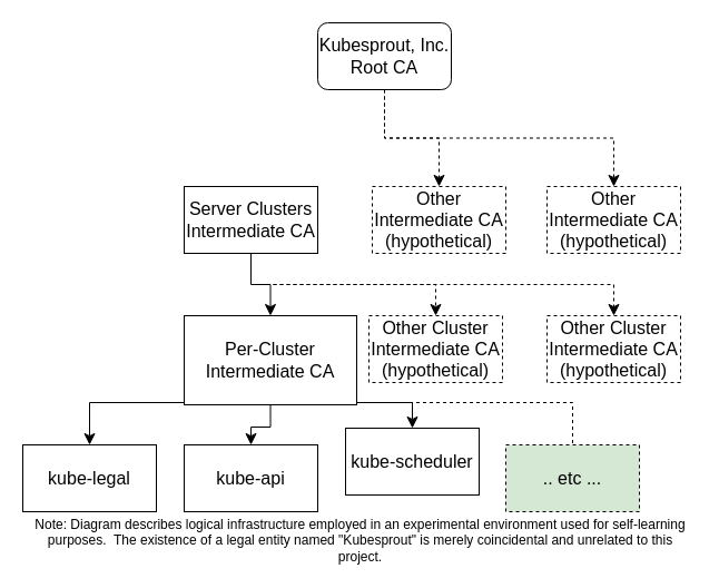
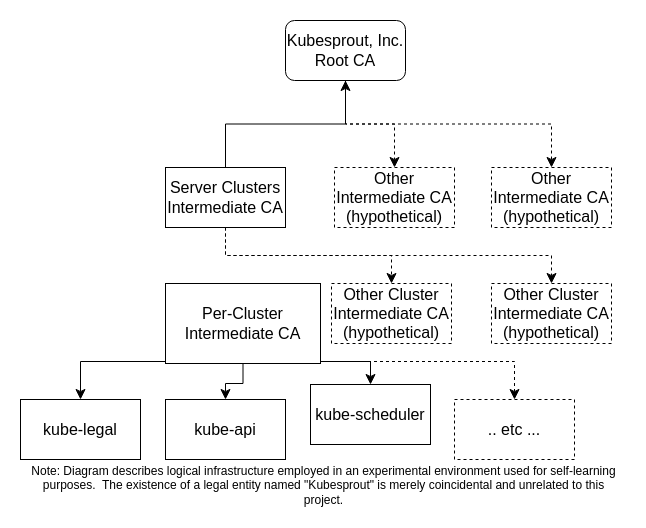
  <mxCell id="0" />
  <mxCell id="1" parent="0" />
  <mxCell id="2" style="edgeStyle=orthogonalEdgeStyle;rounded=0;orthogonalLoop=1;jettySize=auto;html=1;exitX=0.5;exitY=1;exitDx=0;exitDy=0;entryX=0.5;entryY=0;entryDx=0;entryDy=0;fontSize=12;startSize=8;endSize=8;dashed=1;" edge="1" parent="1" source="4" target="17"><mxGeometry relative="1" as="geometry" /></mxCell>
  <mxCell id="3" style="edgeStyle=orthogonalEdgeStyle;rounded=0;orthogonalLoop=1;jettySize=auto;html=1;exitX=0.5;exitY=1;exitDx=0;exitDy=0;entryX=0.5;entryY=0;entryDx=0;entryDy=0;fontSize=12;startSize=8;endSize=8;dashed=1;" edge="1" parent="1" source="4" target="18"><mxGeometry relative="1" as="geometry" /></mxCell>
  <mxCell id="4" value="Kubesprout, Inc.&lt;br&gt;Root CA" style="whiteSpace=wrap;html=1;fontSize=16;rounded=1;" vertex="1" parent="1"><mxGeometry x="285" y="20" width="120" height="60" as="geometry" /></mxCell>
- <mxCell id="5" value="" style="edgeStyle=orthogonalEdgeStyle;rounded=0;orthogonalLoop=1;jettySize=auto;html=1;fontSize=12;startSize=8;endSize=8;" edge="1" parent="1" source="8" target="13"><mxGeometry relative="1" as="geometry" /></mxCell>
+ <mxCell id="5" value="" style="edgeStyle=orthogonalEdgeStyle;rounded=0;orthogonalLoop=1;jettySize=auto;html=1;fontSize=12;startSize=8;endSize=8;" edge="1" parent="1" source="8" target="4"><mxGeometry relative="1" as="geometry" /></mxCell>
  <mxCell id="6" style="edgeStyle=orthogonalEdgeStyle;rounded=0;orthogonalLoop=1;jettySize=auto;html=1;exitX=0.5;exitY=1;exitDx=0;exitDy=0;entryX=0.5;entryY=0;entryDx=0;entryDy=0;fontSize=12;startSize=8;endSize=8;dashed=1;" edge="1" parent="1" source="8" target="19"><mxGeometry relative="1" as="geometry" /></mxCell>
  <mxCell id="7" style="edgeStyle=orthogonalEdgeStyle;rounded=0;orthogonalLoop=1;jettySize=auto;html=1;exitX=0.5;exitY=1;exitDx=0;exitDy=0;entryX=0.5;entryY=0;entryDx=0;entryDy=0;fontSize=12;startSize=8;endSize=8;dashed=1;" edge="1" parent="1" source="8" target="20"><mxGeometry relative="1" as="geometry" /></mxCell>
  <mxCell id="8" value="Server Clusters Intermediate CA" style="rounded=0;whiteSpace=wrap;html=1;fontSize=16;" vertex="1" parent="1"><mxGeometry x="165" y="167" width="120" height="60" as="geometry" /></mxCell>
  <mxCell id="9" value="" style="edgeStyle=orthogonalEdgeStyle;rounded=0;orthogonalLoop=1;jettySize=auto;html=1;fontSize=12;startSize=8;endSize=8;" edge="1" parent="1" source="13" target="14"><mxGeometry relative="1" as="geometry"><Array as="points"><mxPoint x="225" y="361" /><mxPoint x="80" y="361" /></Array></mxGeometry></mxCell>
  <mxCell id="10" value="" style="edgeStyle=orthogonalEdgeStyle;rounded=0;orthogonalLoop=1;jettySize=auto;html=1;fontSize=12;startSize=8;endSize=8;" edge="1" parent="1" source="13" target="15"><mxGeometry relative="1" as="geometry"><Array as="points"><mxPoint x="225" y="361" /><mxPoint x="370" y="361" /></Array></mxGeometry></mxCell>
  <mxCell id="11" value="" style="edgeStyle=orthogonalEdgeStyle;rounded=0;orthogonalLoop=1;jettySize=auto;html=1;fontSize=12;startSize=8;endSize=8;" edge="1" parent="1" source="13" target="16"><mxGeometry relative="1" as="geometry" /></mxCell>
- <mxCell id="12" style="edgeStyle=orthogonalEdgeStyle;rounded=0;orthogonalLoop=1;jettySize=auto;html=1;exitX=0.5;exitY=1;exitDx=0;exitDy=0;entryX=0.5;entryY=0;entryDx=0;entryDy=0;fontSize=12;startSize=8;endSize=8;dashed=1;endArrow=none;" edge="1" parent="1" source="13" target="21"><mxGeometry relative="1" as="geometry"><Array as="points"><mxPoint x="225" y="361" /><mxPoint x="514" y="361" /></Array></mxGeometry></mxCell>
+ <mxCell id="12" style="edgeStyle=orthogonalEdgeStyle;rounded=0;orthogonalLoop=1;jettySize=auto;html=1;exitX=0.5;exitY=1;exitDx=0;exitDy=0;entryX=0.5;entryY=0;entryDx=0;entryDy=0;fontSize=12;startSize=8;endSize=8;dashed=1;" edge="1" parent="1" source="13" target="21"><mxGeometry relative="1" as="geometry"><Array as="points"><mxPoint x="225" y="361" /><mxPoint x="514" y="361" /></Array></mxGeometry></mxCell>
  <mxCell id="13" value="Per-Cluster&lt;br&gt;Intermediate CA" style="whiteSpace=wrap;html=1;fontSize=16;rounded=0;" vertex="1" parent="1"><mxGeometry x="165" y="283" width="155" height="80" as="geometry" /></mxCell>
  <mxCell id="14" value="kube-legal" style="whiteSpace=wrap;html=1;fontSize=16;rounded=0;" vertex="1" parent="1"><mxGeometry x="20" y="399" width="120" height="60" as="geometry" /></mxCell>
  <mxCell id="15" value="kube-scheduler" style="whiteSpace=wrap;html=1;fontSize=16;rounded=0;" vertex="1" parent="1"><mxGeometry x="310" y="384" width="120" height="60" as="geometry" /></mxCell>
  <mxCell id="16" value="kube-api" style="whiteSpace=wrap;html=1;fontSize=16;rounded=0;" vertex="1" parent="1"><mxGeometry x="165" y="399" width="120" height="60" as="geometry" /></mxCell>
  <mxCell id="17" value="Other&lt;br&gt;Intermediate CA&lt;br&gt;(hypothetical)" style="rounded=0;whiteSpace=wrap;html=1;fontSize=16;dashed=1;" vertex="1" parent="1"><mxGeometry x="334" y="167" width="120" height="60" as="geometry" /></mxCell>
  <mxCell id="18" value="Other&lt;br&gt;Intermediate CA&lt;br&gt;(hypothetical)" style="rounded=0;whiteSpace=wrap;html=1;fontSize=16;dashed=1;" vertex="1" parent="1"><mxGeometry x="491" y="167" width="120" height="60" as="geometry" /></mxCell>
  <mxCell id="19" value="Other Cluster&lt;br&gt;Intermediate CA&lt;br&gt;(hypothetical)" style="whiteSpace=wrap;html=1;fontSize=16;rounded=0;dashed=1;" vertex="1" parent="1"><mxGeometry x="331" y="283" width="120" height="60" as="geometry" /></mxCell>
  <mxCell id="20" value="Other Cluster&lt;br&gt;Intermediate CA&lt;br&gt;(hypothetical)" style="whiteSpace=wrap;html=1;fontSize=16;rounded=0;dashed=1;" vertex="1" parent="1"><mxGeometry x="491" y="283" width="120" height="60" as="geometry" /></mxCell>
- <mxCell id="21" value=".. etc ..." style="rounded=0;whiteSpace=wrap;html=1;fontSize=16;dashed=1;fillColor=#d5e8d4;" vertex="1" parent="1"><mxGeometry x="454" y="399" width="120" height="60" as="geometry" /></mxCell>
+ <mxCell id="21" value=".. etc ..." style="rounded=0;whiteSpace=wrap;html=1;fontSize=16;dashed=1;" vertex="1" parent="1"><mxGeometry x="454" y="399" width="120" height="60" as="geometry" /></mxCell>
  <mxCell id="22" value="Note: Diagram describes logical infrastructure employed in an experimental environment used for self-learning purposes.&amp;nbsp; The existence of a legal entity named &quot;Kubesprout&quot; is merely coincidental and unrelated to this project." style="text;html=1;strokeColor=none;fillColor=none;align=center;verticalAlign=middle;whiteSpace=wrap;rounded=0;fontSize=12;" vertex="1" parent="1"><mxGeometry x="23" y="464" width="601" height="42" as="geometry" /></mxCell>
